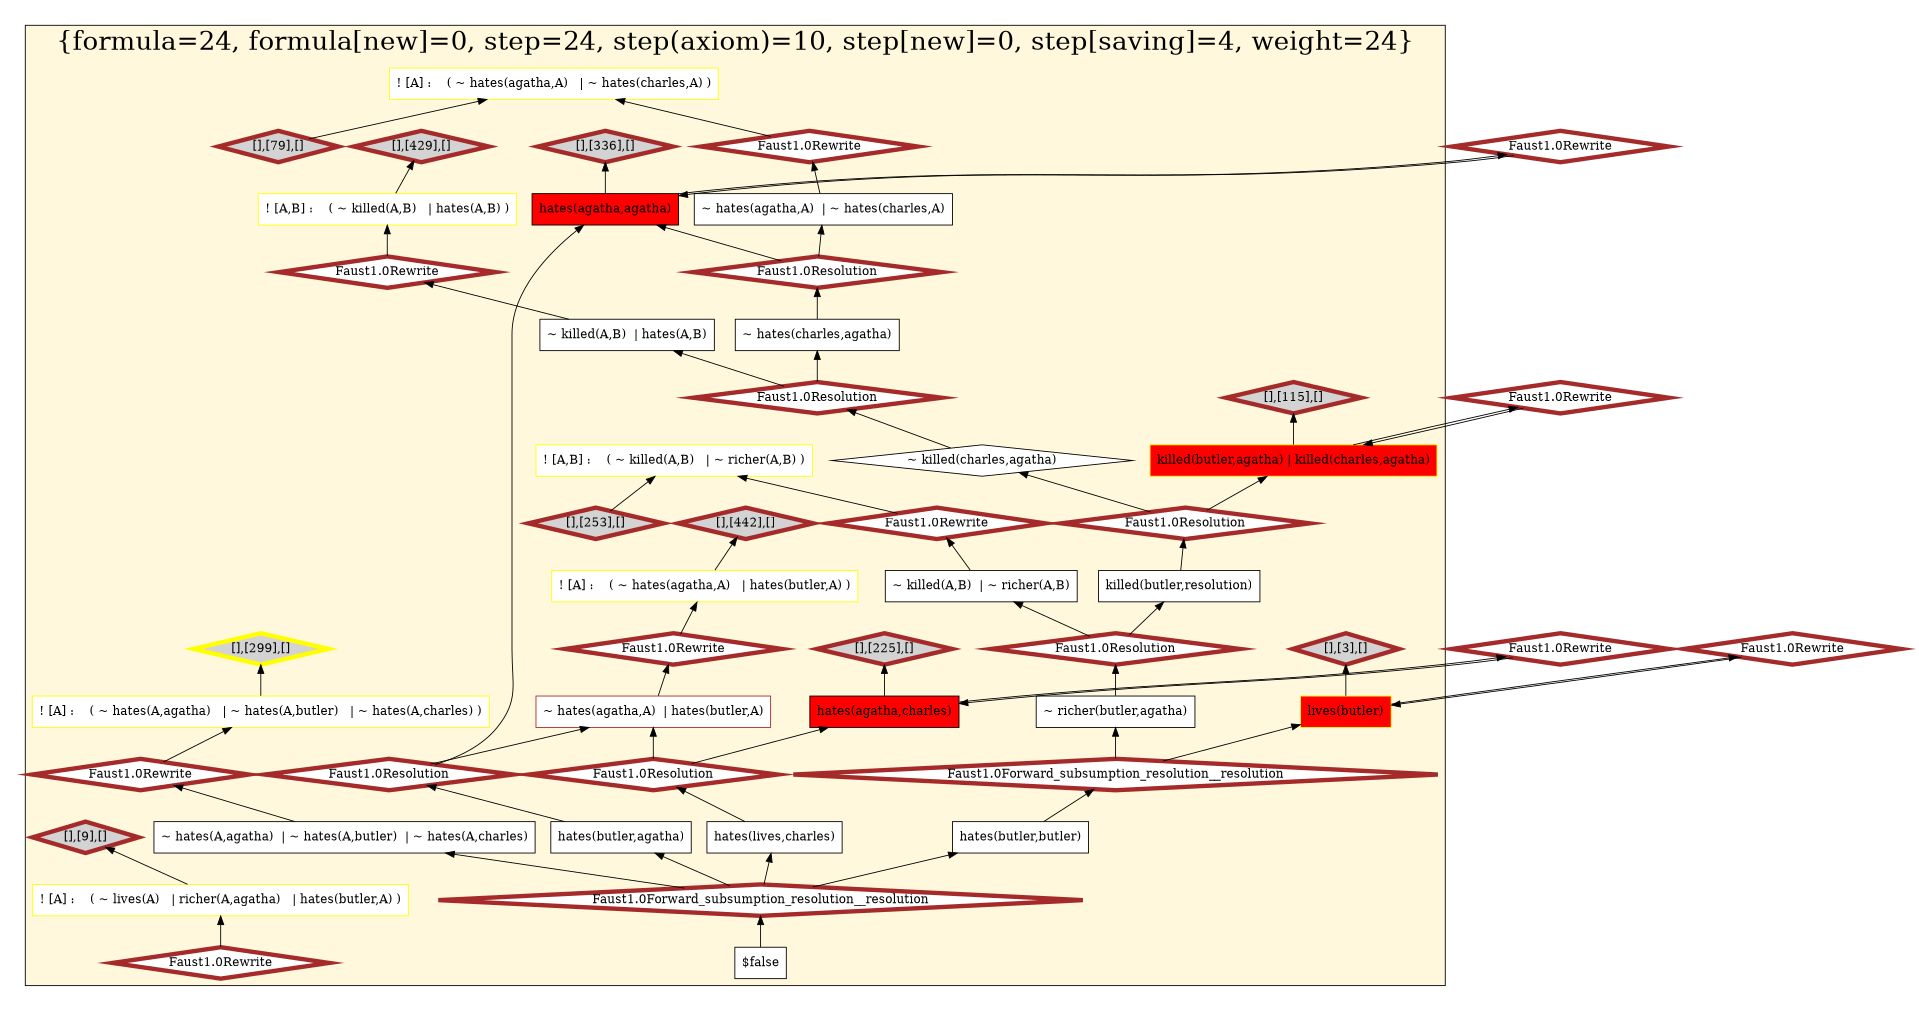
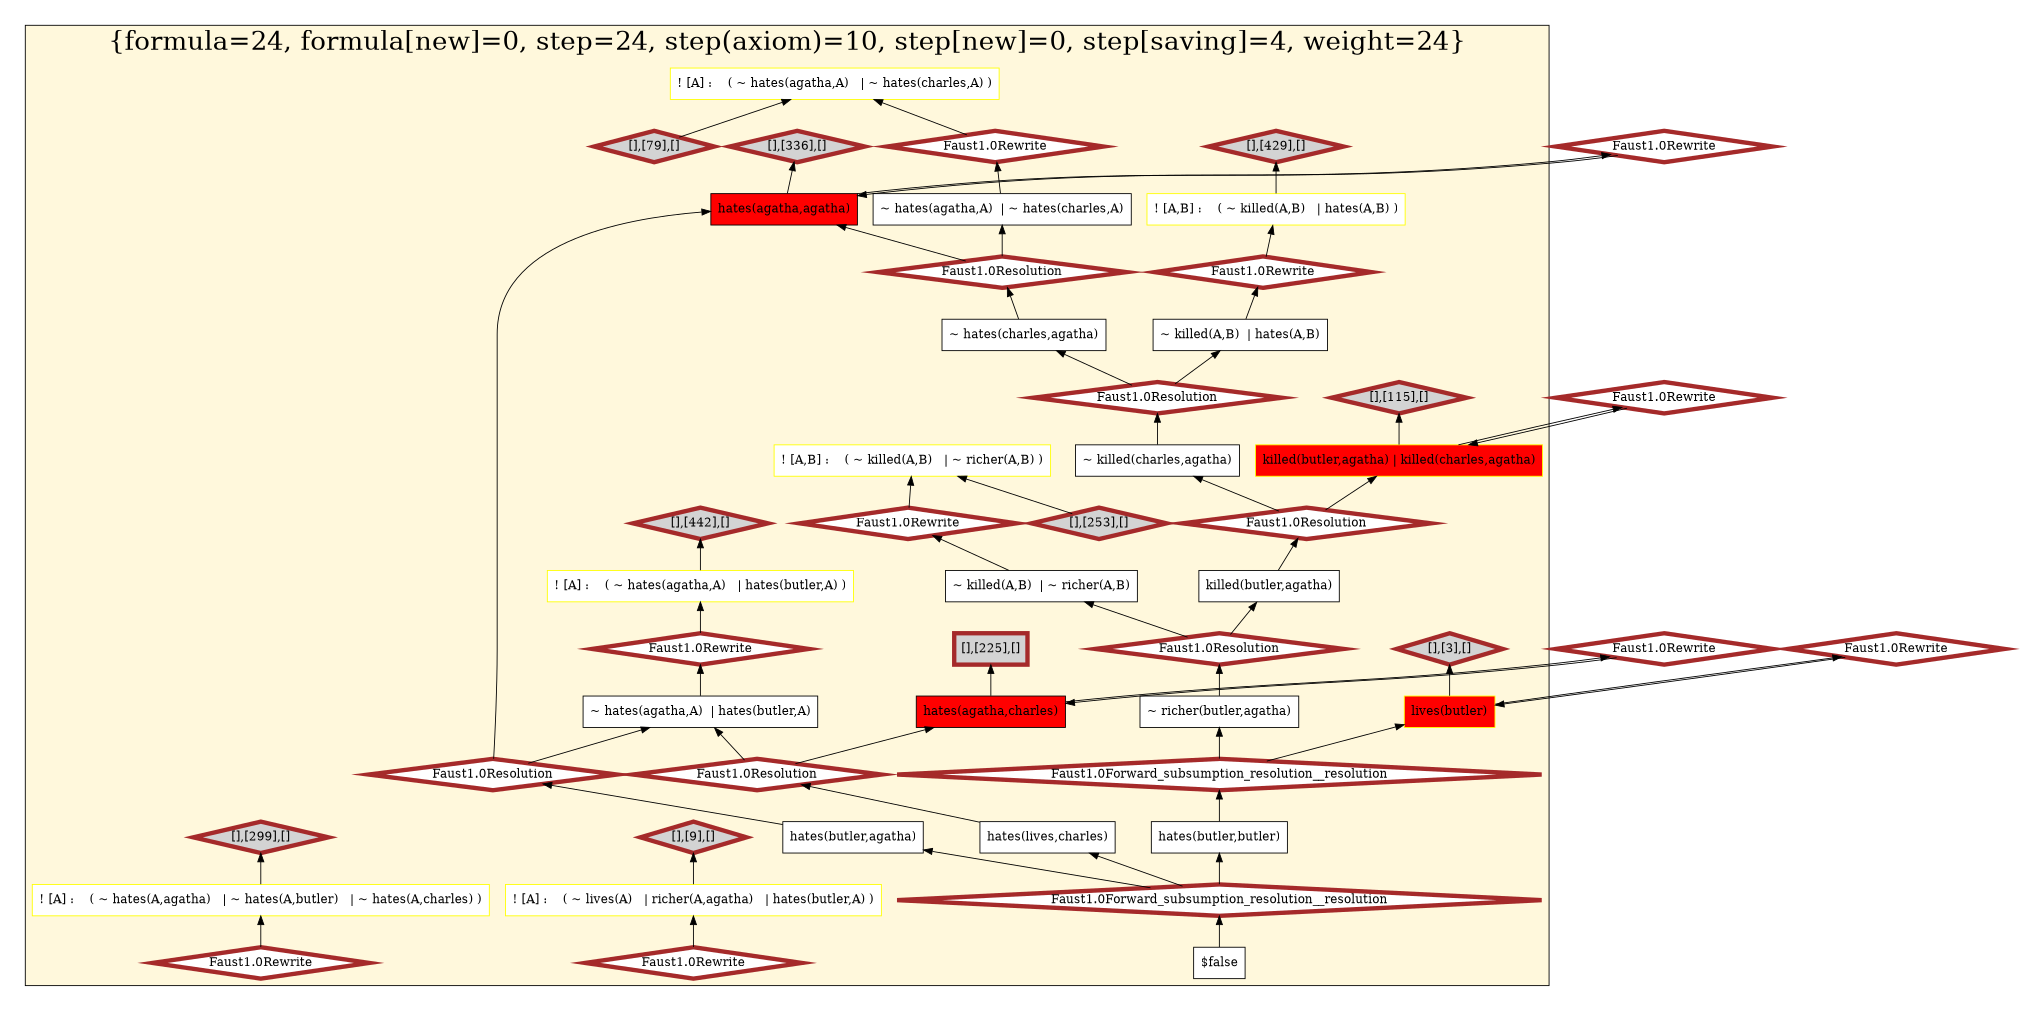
  digraph {
    rankdir=BT
    node [color=brown fillcolor=white shape=diamond style=filled penwidth=5]
    n1 [color=black label="~ killed(A,B)  | ~ richer(A,B)" shape=box penwidth=""]
    n2 [color=yellow label="! [A,B] :    ( ~ killed(A,B)   | ~ richer(A,B) )" shape=box penwidth=""]
    n3 [color=black fillcolor=red label="hates(agatha,charles)" shape=box penwidth=""]
    n4 [color=black label="~ hates(charles,agatha)" shape=box penwidth=""]
    n5 [color=black label="~ killed(A,B)  | hates(A,B)" shape=box penwidth=""]
    n6 [color=black label="~ richer(butler,agatha)" shape=box penwidth=""]
    n7 [color=yellow fillcolor=red label="killed(butler,agatha) | killed(charles,agatha)" shape=box penwidth=""]
    n8 [color=yellow label="! [A] :    ( ~ lives(A)   | richer(A,agatha)   | hates(butler,A) )" shape=box penwidth=""]
    n9 [color=yellow fillcolor=red label="lives(butler)" shape=box penwidth=""]
-   n10 [color=black label="~ hates(A,agatha)  | ~ hates(A,butler)  | ~ hates(A,charles)" shape=box penwidth=""]
-   n11 [color=black label="~ killed(charles,agatha)" penwidth=""]
+   n11 [color=black label="~ killed(charles,agatha)" shape=box penwidth=""]
    n12 [color=black label="hates(butler,agatha)" shape=box penwidth=""]
-   n13 [color=black label="killed(butler,resolution)" shape=box penwidth=""]
+   n13 [color=black label="killed(butler,agatha)" shape=box penwidth=""]
    n14 [color=yellow label="! [A] :    ( ~ hates(agatha,A)   | ~ hates(charles,A) )" shape=box penwidth=""]
    n15 [color=black fillcolor=red label="hates(agatha,agatha)" shape=box penwidth=""]
    n16 [color=black label="hates(butler,butler)" shape=box penwidth=""]
    n17 [color=yellow label="! [A] :    ( ~ hates(A,agatha)   | ~ hates(A,butler)   | ~ hates(A,charles) )" shape=box penwidth=""]
    n18 [color=yellow label="! [A] :    ( ~ hates(agatha,A)   | hates(butler,A) )" shape=box penwidth=""]
    n19 [color=black label="$false" shape=box penwidth=""]
    n20 [color=black label="hates(lives,charles)" shape=box penwidth=""]
-   n21 [label="~ hates(agatha,A)  | hates(butler,A)" shape=box penwidth=""]
+   n21 [color=black label="~ hates(agatha,A)  | hates(butler,A)" shape=box penwidth=""]
    n22 [color=yellow label="! [A,B] :    ( ~ killed(A,B)   | hates(A,B) )" shape=box penwidth=""]
    n23 [color=black label="~ hates(agatha,A)  | ~ hates(charles,A)" shape=box penwidth=""]
-   n24 [fillcolor=lightgrey label="[],[225],[]"]
+   n24 [fillcolor=lightgrey label="[],[225],[]" shape=box]
    n25 [label="Faust1.0Resolution"]
    n26 [label="Faust1.0Rewrite"]
    n27 [fillcolor=lightgrey label="[],[3],[]"]
    n28 [label="Faust1.0Rewrite"]
    n29 [fillcolor=lightgrey label="[],[79],[]"]
    n30 [fillcolor=lightgrey label="[],[336],[]"]
    n31 [label="Faust1.0Rewrite"]
-   n32 [color=yellow fillcolor=lightgrey label="[],[299],[]"]
+   n32 [fillcolor=lightgrey label="[],[299],[]"]
    n33 [label="Faust1.0Resolution"]
    n34 [label="Faust1.0Rewrite"]
    n35 [fillcolor=lightgrey label="[],[253],[]"]
    n36 [fillcolor=lightgrey label="[],[442],[]"]
    n37 [label="Faust1.0Forward_subsumption_resolution__resolution"]
    n38 [label="Faust1.0Forward_subsumption_resolution__resolution"]
    n39 [fillcolor=lightgrey label="[],[429],[]"]
    n40 [fillcolor=lightgrey label="[],[115],[]"]
    n41 [label="Faust1.0Resolution"]
    n42 [label="Faust1.0Resolution"]
    n43 [label="Faust1.0Resolution"]
    n44 [label="Faust1.0Rewrite"]
    n45 [label="Faust1.0Resolution"]
    n46 [label="Faust1.0Rewrite"]
    n47 [fillcolor=lightgrey label="[],[9],[]"]
    n48 [label="Faust1.0Rewrite"]
    n49 [label="Faust1.0Rewrite"]
    n50 [label="Faust1.0Rewrite"]
    n51 [label="Faust1.0Rewrite"]
    subgraph cluster_1 {
      fillcolor=cornsilk
      fontsize=30
      label="{formula=24, formula[new]=0, step=24, step(axiom)=10, step[new]=0, step[saving]=4, weight=24}"
      labelloc=b
      style=filled
      n1
      n2
      n3
      n4
      n5
      n6
      n7
      n8
      n9
-     n10
      n11
      n12
      n13
      n14
      n15
      n16
      n17
      n18
      n19
      n20
      n21
      n22
      n23
      n24
      n25
      n26
      n27
      n28
      n29
      n30
      n31
      n32
      n33
      n34
      n35
      n36
      n37
      n38
      n39
      n40
      n41
      n42
      n43
      n44
      n45
      n46
      n47
    }
    n1 -> n26
    n3 -> n24
    n3 -> n48
    n4 -> n43
    n5 -> n44
    n6 -> n45
    n7 -> n40
    n7 -> n49
    n8 -> n47
    n9 -> n27
    n9 -> n50
-   n10 -> n31
    n11 -> n41
    n12 -> n33
    n13 -> n25
    n15 -> n30
    n15 -> n51
    n16 -> n38
    n17 -> n32
    n18 -> n36
    n19 -> n37
    n20 -> n42
    n21 -> n46
    n22 -> n39
    n23 -> n34
    n25 -> n7
    n25 -> n11
    n26 -> n2
    n28 -> n8
    n29 -> n14
    n31 -> n17
    n33 -> n15
    n33 -> n21
    n34 -> n14
    n35 -> n2
-   n37 -> n10
    n37 -> n12
    n37 -> n16
    n37 -> n20
    n38 -> n6
    n38 -> n9
    n41 -> n4
    n41 -> n5
    n42 -> n3
    n42 -> n21
    n43 -> n15
    n43 -> n23
    n44 -> n22
    n45 -> n1
    n45 -> n13
    n46 -> n18
    n48 -> n3
    n49 -> n7
    n50 -> n9
    n51 -> n15
  }
